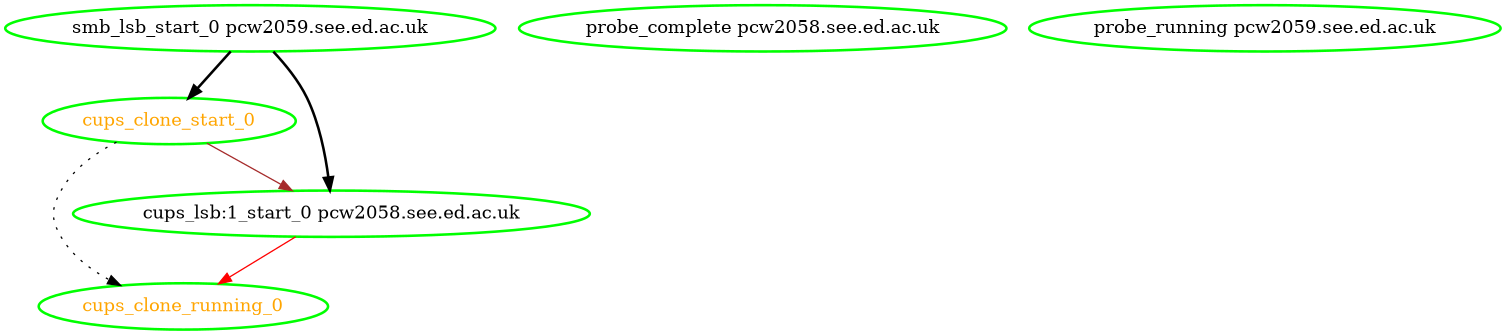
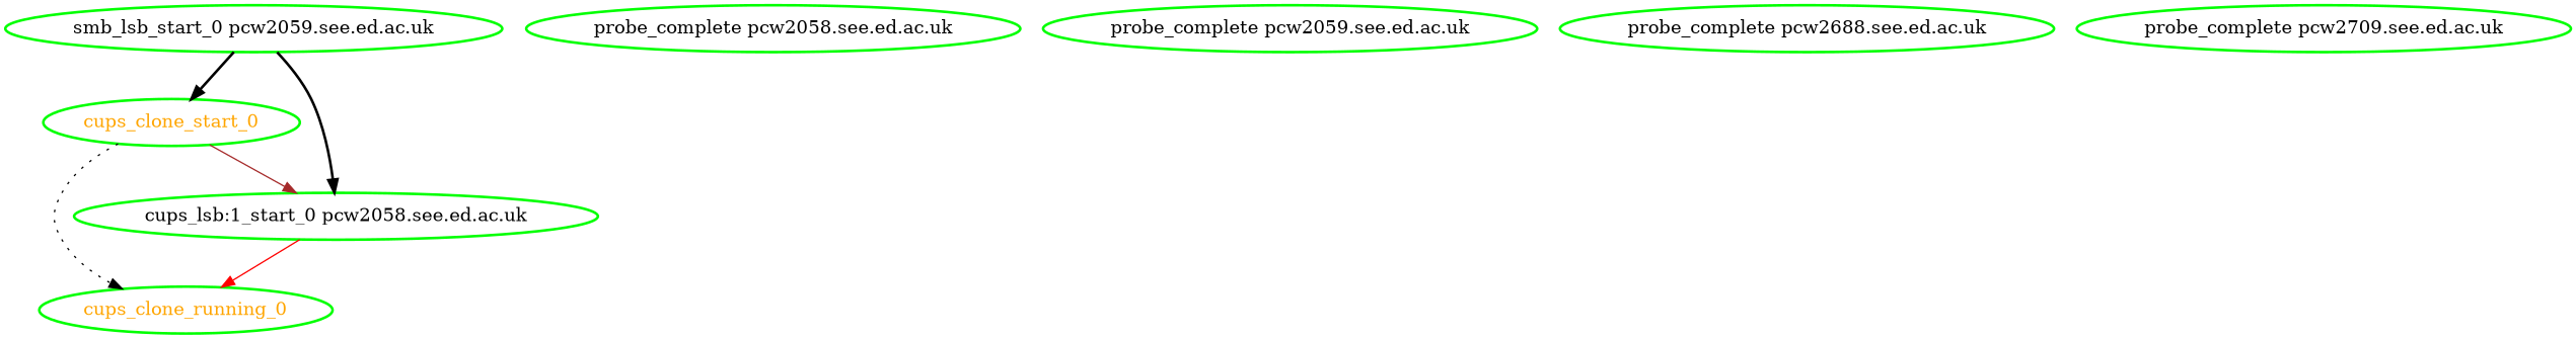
  digraph {
    node [color=green fontcolor=black style=bold]
    edge [color=black style=solid]
    cups_clone_running_0 [fontcolor=orange]
    cups_clone_start_0 [fontcolor=orange]
    "cups_lsb:1_start_0 pcw2058.see.ed.ac.uk"
    "probe_complete pcw2058.see.ed.ac.uk"
-   "probe_complete pcw2059.see.ed.ac.uk" [label="probe_running pcw2059.see.ed.ac.uk"]
+   "probe_complete pcw2059.see.ed.ac.uk"
+   "probe_complete pcw2688.see.ed.ac.uk"
+   "probe_complete pcw2709.see.ed.ac.uk"
    "smb_lsb_start_0 pcw2059.see.ed.ac.uk"
    cups_clone_start_0 -> cups_clone_running_0 [style=dotted]
    cups_clone_start_0 -> "cups_lsb:1_start_0 pcw2058.see.ed.ac.uk" [color=brown]
    "cups_lsb:1_start_0 pcw2058.see.ed.ac.uk" -> cups_clone_running_0 [color=red]
    "smb_lsb_start_0 pcw2059.see.ed.ac.uk" -> cups_clone_start_0 [style=bold]
    "smb_lsb_start_0 pcw2059.see.ed.ac.uk" -> "cups_lsb:1_start_0 pcw2058.see.ed.ac.uk" [style=bold]
  }
